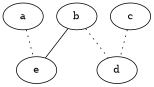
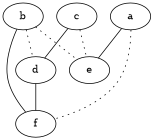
  graph {
    edge [style=dotted]
    a
    e
+   f
    b
    d
    c
-   a -- e
-   b -- e [style=solid]
+   a -- e [style=""]
+   a -- f
+   b -- e
+   b -- f [style=""]
    b -- d
-   c -- d
+   d -- f [style=""]
+   c -- e
+   c -- d [style=solid]
  }
